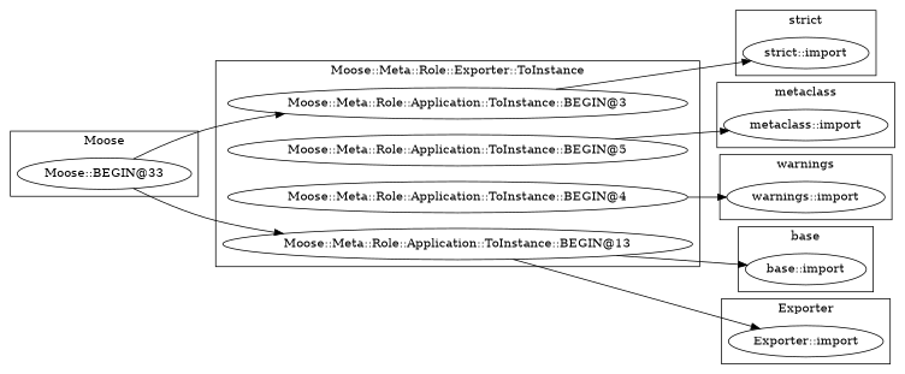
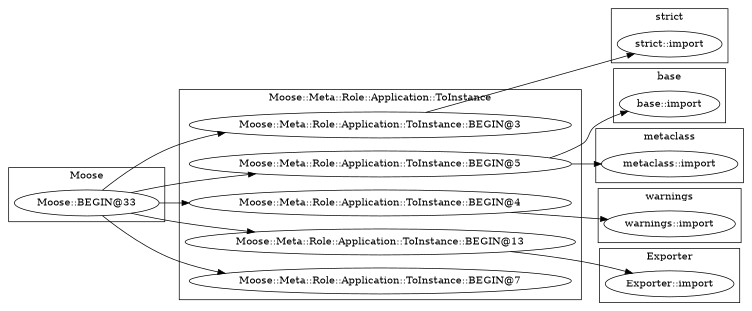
  digraph {
    rankdir=LR
    "Moose::Meta::Role::Application::ToInstance::BEGIN@3"
    "Moose::Meta::Role::Application::ToInstance::BEGIN@5"
    "Moose::Meta::Role::Application::ToInstance::BEGIN@4"
    "Moose::Meta::Role::Application::ToInstance::BEGIN@13"
+   "Moose::Meta::Role::Application::ToInstance::BEGIN@7"
    "warnings::import"
    "base::import"
    "strict::import"
    "Moose::BEGIN@33"
    "Exporter::import"
    "metaclass::import"
    subgraph cluster_1 {
-     label="Moose::Meta::Role::Exporter::ToInstance"
+     label="Moose::Meta::Role::Application::ToInstance"
      "Moose::Meta::Role::Application::ToInstance::BEGIN@3"
      "Moose::Meta::Role::Application::ToInstance::BEGIN@5"
      "Moose::Meta::Role::Application::ToInstance::BEGIN@4"
      "Moose::Meta::Role::Application::ToInstance::BEGIN@13"
+     "Moose::Meta::Role::Application::ToInstance::BEGIN@7"
    }
    subgraph cluster_2 {
      label=warnings
      "warnings::import"
    }
    subgraph cluster_3 {
      label=base
      "base::import"
    }
    subgraph cluster_4 {
      label="strict"
      "strict::import"
    }
    subgraph cluster_5 {
      label=Moose
      "Moose::BEGIN@33"
    }
    subgraph cluster_6 {
      label=Exporter
      "Exporter::import"
    }
    subgraph cluster_7 {
      label=metaclass
      "metaclass::import"
    }
    "Moose::Meta::Role::Application::ToInstance::BEGIN@3" -> "strict::import"
    "Moose::Meta::Role::Application::ToInstance::BEGIN@5" -> "metaclass::import"
    "Moose::Meta::Role::Application::ToInstance::BEGIN@4" -> "warnings::import"
-   "Moose::Meta::Role::Application::ToInstance::BEGIN@13" -> "base::import"
+   "Moose::Meta::Role::Application::ToInstance::BEGIN@5" -> "base::import"
    "Moose::Meta::Role::Application::ToInstance::BEGIN@13" -> "Exporter::import"
    "Moose::BEGIN@33" -> "Moose::Meta::Role::Application::ToInstance::BEGIN@3"
+   "Moose::BEGIN@33" -> "Moose::Meta::Role::Application::ToInstance::BEGIN@5"
+   "Moose::BEGIN@33" -> "Moose::Meta::Role::Application::ToInstance::BEGIN@4"
    "Moose::BEGIN@33" -> "Moose::Meta::Role::Application::ToInstance::BEGIN@13"
+   "Moose::BEGIN@33" -> "Moose::Meta::Role::Application::ToInstance::BEGIN@7"
  }
